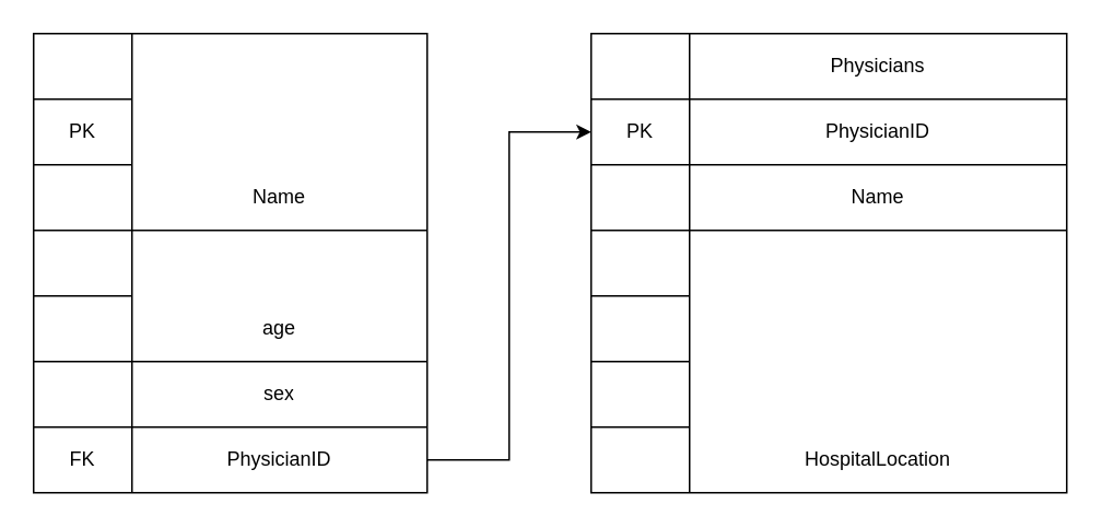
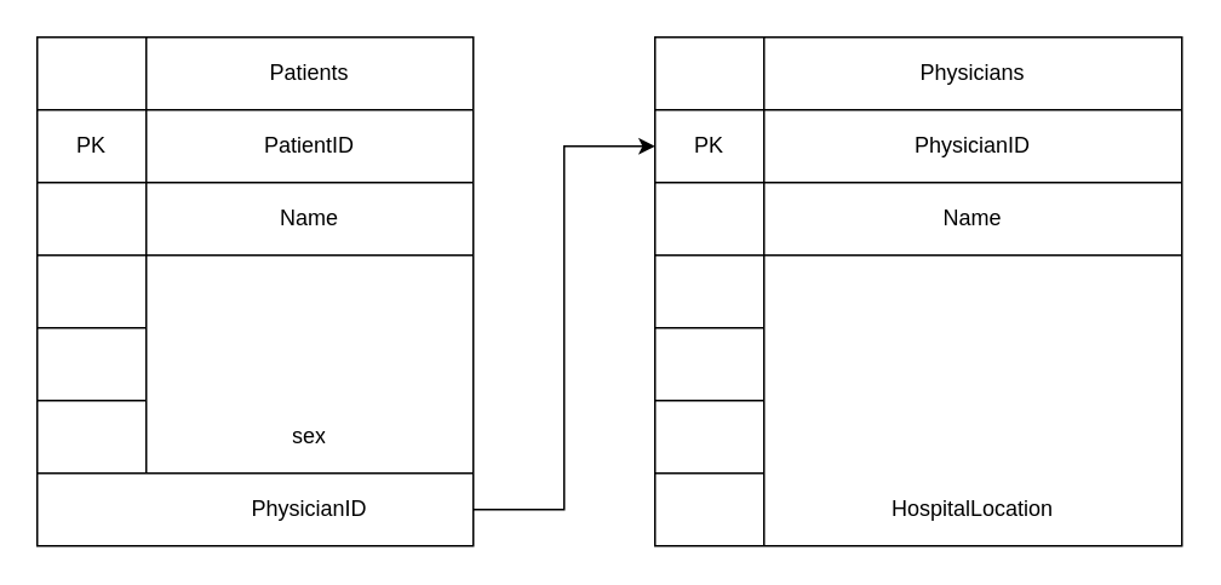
  <mxCell id="0" />
  <mxCell id="1" parent="0" />
  <mxCell id="2" value="" style="shape=table;startSize=0;container=1;collapsible=0;childLayout=tableLayout;" vertex="1" parent="1"><mxGeometry x="20" y="20" width="240" height="280" as="geometry" /></mxCell>
  <mxCell id="3" value="" style="shape=partialRectangle;collapsible=0;dropTarget=0;pointerEvents=0;fillColor=none;top=0;left=0;bottom=0;right=0;points=[[0,0.5],[1,0.5]];portConstraint=eastwest;" vertex="1" parent="2"><mxGeometry width="240" height="40" as="geometry" /></mxCell>
  <mxCell id="4" value="" style="shape=partialRectangle;html=1;whiteSpace=wrap;connectable=0;overflow=hidden;fillColor=none;top=0;left=0;bottom=0;right=0;" vertex="1" parent="3"><mxGeometry width="60" height="40" as="geometry" /></mxCell>
+ <mxCell id="5" value="Patients" style="shape=partialRectangle;html=1;whiteSpace=wrap;connectable=0;overflow=hidden;fillColor=none;top=0;left=0;bottom=0;right=0;" vertex="1" parent="3"><mxGeometry x="60" width="180" height="40" as="geometry" /></mxCell>
  <mxCell id="6" value="" style="shape=partialRectangle;collapsible=0;dropTarget=0;pointerEvents=0;fillColor=none;top=0;left=0;bottom=0;right=0;points=[[0,0.5],[1,0.5]];portConstraint=eastwest;" vertex="1" parent="2"><mxGeometry y="40" width="240" height="40" as="geometry" /></mxCell>
  <mxCell id="7" value="PK" style="shape=partialRectangle;html=1;whiteSpace=wrap;connectable=0;overflow=hidden;fillColor=none;top=0;left=0;bottom=0;right=0;" vertex="1" parent="6"><mxGeometry width="60" height="40" as="geometry" /></mxCell>
+ <mxCell id="8" value="PatientID" style="shape=partialRectangle;html=1;whiteSpace=wrap;connectable=0;overflow=hidden;fillColor=none;top=0;left=0;bottom=0;right=0;" vertex="1" parent="6"><mxGeometry x="60" width="180" height="40" as="geometry" /></mxCell>
  <mxCell id="9" value="" style="shape=partialRectangle;collapsible=0;dropTarget=0;pointerEvents=0;fillColor=none;top=0;left=0;bottom=0;right=0;points=[[0,0.5],[1,0.5]];portConstraint=eastwest;" vertex="1" parent="2"><mxGeometry y="80" width="240" height="40" as="geometry" /></mxCell>
  <mxCell id="10" value="" style="shape=partialRectangle;html=1;whiteSpace=wrap;connectable=0;overflow=hidden;fillColor=none;top=0;left=0;bottom=0;right=0;" vertex="1" parent="9"><mxGeometry width="60" height="40" as="geometry" /></mxCell>
  <mxCell id="11" value="Name" style="shape=partialRectangle;html=1;whiteSpace=wrap;connectable=0;overflow=hidden;fillColor=none;top=0;left=0;bottom=0;right=0;" vertex="1" parent="9"><mxGeometry x="60" width="180" height="40" as="geometry" /></mxCell>
  <mxCell id="12" value="" style="shape=partialRectangle;collapsible=0;dropTarget=0;pointerEvents=0;fillColor=none;top=0;left=0;bottom=0;right=0;points=[[0,0.5],[1,0.5]];portConstraint=eastwest;" vertex="1" parent="2"><mxGeometry y="120" width="240" height="40" as="geometry" /></mxCell>
  <mxCell id="13" value="" style="shape=partialRectangle;html=1;whiteSpace=wrap;connectable=0;overflow=hidden;fillColor=none;top=0;left=0;bottom=0;right=0;" vertex="1" parent="12"><mxGeometry width="60" height="40" as="geometry" /></mxCell>
  <mxCell id="14" value="" style="shape=partialRectangle;collapsible=0;dropTarget=0;pointerEvents=0;fillColor=none;top=0;left=0;bottom=0;right=0;points=[[0,0.5],[1,0.5]];portConstraint=eastwest;" vertex="1" parent="2"><mxGeometry y="160" width="240" height="40" as="geometry" /></mxCell>
  <mxCell id="15" value="" style="shape=partialRectangle;html=1;whiteSpace=wrap;connectable=0;overflow=hidden;fillColor=none;top=0;left=0;bottom=0;right=0;" vertex="1" parent="14"><mxGeometry width="60" height="40" as="geometry" /></mxCell>
- <mxCell id="16" value="age" style="shape=partialRectangle;html=1;whiteSpace=wrap;connectable=0;overflow=hidden;fillColor=none;top=0;left=0;bottom=0;right=0;" vertex="1" parent="14"><mxGeometry x="60" width="180" height="40" as="geometry" /></mxCell>
  <mxCell id="17" value="" style="shape=partialRectangle;collapsible=0;dropTarget=0;pointerEvents=0;fillColor=none;top=0;left=0;bottom=0;right=0;points=[[0,0.5],[1,0.5]];portConstraint=eastwest;" vertex="1" parent="2"><mxGeometry y="200" width="240" height="40" as="geometry" /></mxCell>
  <mxCell id="18" value="" style="shape=partialRectangle;html=1;whiteSpace=wrap;connectable=0;overflow=hidden;fillColor=none;top=0;left=0;bottom=0;right=0;" vertex="1" parent="17"><mxGeometry width="60" height="40" as="geometry" /></mxCell>
  <mxCell id="19" value="sex" style="shape=partialRectangle;html=1;whiteSpace=wrap;connectable=0;overflow=hidden;fillColor=none;top=0;left=0;bottom=0;right=0;" vertex="1" parent="17"><mxGeometry x="60" width="180" height="40" as="geometry" /></mxCell>
  <mxCell id="20" value="" style="shape=partialRectangle;collapsible=0;dropTarget=0;pointerEvents=0;fillColor=none;top=0;left=0;bottom=0;right=0;points=[[0,0.5],[1,0.5]];portConstraint=eastwest;" vertex="1" parent="2"><mxGeometry y="240" width="240" height="40" as="geometry" /></mxCell>
- <mxCell id="21" value="FK" style="shape=partialRectangle;html=1;whiteSpace=wrap;connectable=0;overflow=hidden;fillColor=none;top=0;left=0;bottom=0;right=0;" vertex="1" parent="20"><mxGeometry width="60" height="40" as="geometry" /></mxCell>
  <mxCell id="22" value="PhysicianID" style="shape=partialRectangle;html=1;whiteSpace=wrap;connectable=0;overflow=hidden;fillColor=none;top=0;left=0;bottom=0;right=0;" vertex="1" parent="20"><mxGeometry x="60" width="180" height="40" as="geometry" /></mxCell>
  <mxCell id="23" value="" style="shape=table;startSize=0;container=1;collapsible=0;childLayout=tableLayout;" vertex="1" parent="1"><mxGeometry x="360" y="20" width="290" height="280" as="geometry" /></mxCell>
  <mxCell id="24" value="" style="shape=partialRectangle;collapsible=0;dropTarget=0;pointerEvents=0;fillColor=none;top=0;left=0;bottom=0;right=0;points=[[0,0.5],[1,0.5]];portConstraint=eastwest;" vertex="1" parent="23"><mxGeometry width="290" height="40" as="geometry" /></mxCell>
  <mxCell id="25" value="" style="shape=partialRectangle;html=1;whiteSpace=wrap;connectable=0;overflow=hidden;fillColor=none;top=0;left=0;bottom=0;right=0;" vertex="1" parent="24"><mxGeometry width="60" height="40" as="geometry" /></mxCell>
  <mxCell id="26" value="Physicians" style="shape=partialRectangle;html=1;whiteSpace=wrap;connectable=0;overflow=hidden;fillColor=none;top=0;left=0;bottom=0;right=0;" vertex="1" parent="24"><mxGeometry x="60" width="230" height="40" as="geometry" /></mxCell>
  <mxCell id="27" value="" style="shape=partialRectangle;collapsible=0;dropTarget=0;pointerEvents=0;fillColor=none;top=0;left=0;bottom=0;right=0;points=[[0,0.5],[1,0.5]];portConstraint=eastwest;" vertex="1" parent="23"><mxGeometry y="40" width="290" height="40" as="geometry" /></mxCell>
  <mxCell id="28" value="PK" style="shape=partialRectangle;html=1;whiteSpace=wrap;connectable=0;overflow=hidden;fillColor=none;top=0;left=0;bottom=0;right=0;" vertex="1" parent="27"><mxGeometry width="60" height="40" as="geometry" /></mxCell>
  <mxCell id="29" value="PhysicianID" style="shape=partialRectangle;html=1;whiteSpace=wrap;connectable=0;overflow=hidden;fillColor=none;top=0;left=0;bottom=0;right=0;" vertex="1" parent="27"><mxGeometry x="60" width="230" height="40" as="geometry" /></mxCell>
  <mxCell id="30" value="" style="shape=partialRectangle;collapsible=0;dropTarget=0;pointerEvents=0;fillColor=none;top=0;left=0;bottom=0;right=0;points=[[0,0.5],[1,0.5]];portConstraint=eastwest;" vertex="1" parent="23"><mxGeometry y="80" width="290" height="40" as="geometry" /></mxCell>
  <mxCell id="31" value="" style="shape=partialRectangle;html=1;whiteSpace=wrap;connectable=0;overflow=hidden;fillColor=none;top=0;left=0;bottom=0;right=0;" vertex="1" parent="30"><mxGeometry width="60" height="40" as="geometry" /></mxCell>
  <mxCell id="32" value="Name" style="shape=partialRectangle;html=1;whiteSpace=wrap;connectable=0;overflow=hidden;fillColor=none;top=0;left=0;bottom=0;right=0;" vertex="1" parent="30"><mxGeometry x="60" width="230" height="40" as="geometry" /></mxCell>
  <mxCell id="33" value="" style="shape=partialRectangle;collapsible=0;dropTarget=0;pointerEvents=0;fillColor=none;top=0;left=0;bottom=0;right=0;points=[[0,0.5],[1,0.5]];portConstraint=eastwest;" vertex="1" parent="23"><mxGeometry y="120" width="290" height="40" as="geometry" /></mxCell>
  <mxCell id="34" value="" style="shape=partialRectangle;html=1;whiteSpace=wrap;connectable=0;overflow=hidden;fillColor=none;top=0;left=0;bottom=0;right=0;" vertex="1" parent="33"><mxGeometry width="60" height="40" as="geometry" /></mxCell>
  <mxCell id="35" value="" style="shape=partialRectangle;collapsible=0;dropTarget=0;pointerEvents=0;fillColor=none;top=0;left=0;bottom=0;right=0;points=[[0,0.5],[1,0.5]];portConstraint=eastwest;" vertex="1" parent="23"><mxGeometry y="160" width="290" height="40" as="geometry" /></mxCell>
  <mxCell id="36" value="" style="shape=partialRectangle;html=1;whiteSpace=wrap;connectable=0;overflow=hidden;fillColor=none;top=0;left=0;bottom=0;right=0;" vertex="1" parent="35"><mxGeometry width="60" height="40" as="geometry" /></mxCell>
  <mxCell id="37" value="" style="shape=partialRectangle;collapsible=0;dropTarget=0;pointerEvents=0;fillColor=none;top=0;left=0;bottom=0;right=0;points=[[0,0.5],[1,0.5]];portConstraint=eastwest;" vertex="1" parent="23"><mxGeometry y="200" width="290" height="40" as="geometry" /></mxCell>
  <mxCell id="38" value="" style="shape=partialRectangle;html=1;whiteSpace=wrap;connectable=0;overflow=hidden;fillColor=none;top=0;left=0;bottom=0;right=0;" vertex="1" parent="37"><mxGeometry width="60" height="40" as="geometry" /></mxCell>
  <mxCell id="39" value="" style="shape=partialRectangle;collapsible=0;dropTarget=0;pointerEvents=0;fillColor=none;top=0;left=0;bottom=0;right=0;points=[[0,0.5],[1,0.5]];portConstraint=eastwest;" vertex="1" parent="23"><mxGeometry y="240" width="290" height="40" as="geometry" /></mxCell>
  <mxCell id="40" value="" style="shape=partialRectangle;html=1;whiteSpace=wrap;connectable=0;overflow=hidden;fillColor=none;top=0;left=0;bottom=0;right=0;" vertex="1" parent="39"><mxGeometry width="60" height="40" as="geometry" /></mxCell>
  <mxCell id="41" value="HospitalLocation" style="shape=partialRectangle;html=1;whiteSpace=wrap;connectable=0;overflow=hidden;fillColor=none;top=0;left=0;bottom=0;right=0;" vertex="1" parent="39"><mxGeometry x="60" width="230" height="40" as="geometry" /></mxCell>
  <mxCell id="42" value="" style="edgeStyle=orthogonalEdgeStyle;rounded=0;orthogonalLoop=1;jettySize=auto;html=1;entryX=0;entryY=0.5;entryDx=0;entryDy=0;exitX=1;exitY=0.5;exitDx=0;exitDy=0;" edge="1" parent="1" source="20" target="27"><mxGeometry relative="1" as="geometry" /></mxCell>
